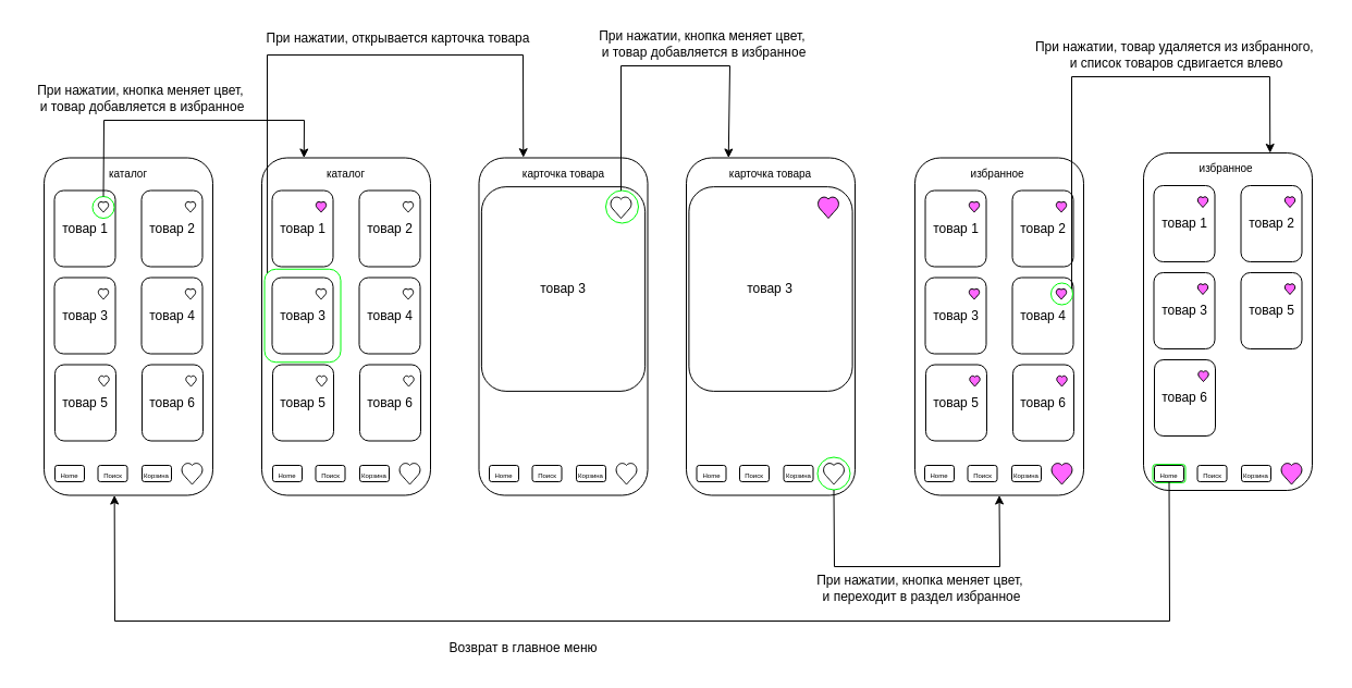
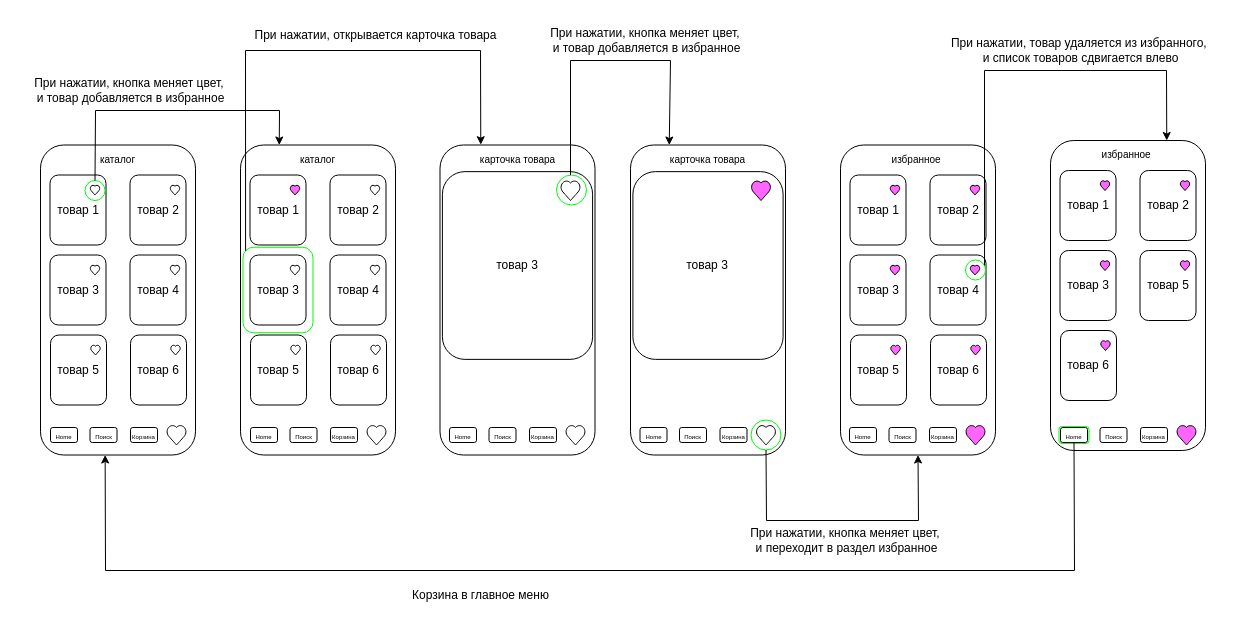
  <mxCell id="0" />
  <mxCell id="1" parent="0" />
  <mxCell id="2" value="&lt;font style=&quot;font-size: 10px;&quot;&gt;каталог&lt;/font&gt;" style="rounded=1;whiteSpace=wrap;html=1;verticalAlign=top;" parent="1" vertex="1"><mxGeometry x="40" y="144.5" width="155" height="310" as="geometry" /></mxCell>
  <mxCell id="3" value="товар 1" style="rounded=1;whiteSpace=wrap;html=1;" parent="1" vertex="1"><mxGeometry x="49.5" y="174.5" width="56" height="70" as="geometry" /></mxCell>
  <mxCell id="4" value="" style="ellipse;whiteSpace=wrap;html=1;aspect=fixed;strokeWidth=1;strokeColor=#00FA08;" parent="1" vertex="1"><mxGeometry x="84.5" y="180" width="20" height="20" as="geometry" /></mxCell>
  <mxCell id="5" value="&lt;span style=&quot;font-size: 10px;&quot;&gt;избранное&amp;nbsp;&lt;/span&gt;" style="rounded=1;whiteSpace=wrap;html=1;verticalAlign=top;" parent="1" vertex="1"><mxGeometry x="1050" y="140" width="155" height="310" as="geometry" /></mxCell>
  <mxCell id="6" value="" style="rounded=1;whiteSpace=wrap;html=1;strokeColor=#00FA08;" parent="1" vertex="1"><mxGeometry x="1058.5" y="426.13" width="30" height="16.75" as="geometry" /></mxCell>
  <mxCell id="7" value="&lt;span style=&quot;font-size: 10px;&quot;&gt;карточка товара&lt;/span&gt;" style="rounded=1;whiteSpace=wrap;html=1;verticalAlign=top;" parent="1" vertex="1"><mxGeometry x="630" y="144.5" width="155" height="310" as="geometry" /></mxCell>
  <mxCell id="8" value="" style="ellipse;whiteSpace=wrap;html=1;aspect=fixed;strokeWidth=1;strokeColor=#00FA08;" parent="1" vertex="1"><mxGeometry x="750.5" y="419.5" width="30" height="30" as="geometry" /></mxCell>
  <mxCell id="9" value="&lt;span style=&quot;font-size: 10px;&quot;&gt;карточка товара&lt;/span&gt;" style="rounded=1;whiteSpace=wrap;html=1;verticalAlign=top;" parent="1" vertex="1"><mxGeometry x="439.5" y="144.5" width="155" height="310" as="geometry" /></mxCell>
  <mxCell id="10" value="товар 3" style="rounded=1;whiteSpace=wrap;html=1;" parent="1" vertex="1"><mxGeometry x="441.9" y="171.13" width="150.2" height="187.75" as="geometry" /></mxCell>
  <mxCell id="11" value="" style="ellipse;whiteSpace=wrap;html=1;aspect=fixed;strokeWidth=1;strokeColor=#00FA08;" parent="1" vertex="1"><mxGeometry x="556" y="174.5" width="30" height="30" as="geometry" /></mxCell>
  <mxCell id="12" value="&lt;font style=&quot;font-size: 10px;&quot;&gt;каталог&lt;/font&gt;" style="rounded=1;whiteSpace=wrap;html=1;verticalAlign=top;" parent="1" vertex="1"><mxGeometry x="240" y="144.5" width="155" height="310" as="geometry" /></mxCell>
  <mxCell id="13" value="" style="rounded=1;whiteSpace=wrap;html=1;strokeColor=#00fa08;" parent="1" vertex="1"><mxGeometry x="242.5" y="246.75" width="70" height="85.5" as="geometry" /></mxCell>
  <mxCell id="14" value="&lt;span style=&quot;font-size: 10px;&quot;&gt;избранное&amp;nbsp;&lt;/span&gt;" style="rounded=1;whiteSpace=wrap;html=1;verticalAlign=top;" parent="1" vertex="1"><mxGeometry x="840" y="144.5" width="155" height="310" as="geometry" /></mxCell>
  <mxCell id="15" value="товар 4" style="rounded=1;whiteSpace=wrap;html=1;" parent="1" vertex="1"><mxGeometry x="929.5" y="254.5" width="56" height="70" as="geometry" /></mxCell>
  <mxCell id="16" value="" style="ellipse;whiteSpace=wrap;html=1;aspect=fixed;strokeWidth=1;strokeColor=#00FA08;" parent="1" vertex="1"><mxGeometry x="965" y="259.5" width="20" height="20" as="geometry" /></mxCell>
  <mxCell id="17" value="товар 4" style="rounded=1;whiteSpace=wrap;html=1;" parent="1" vertex="1"><mxGeometry x="129.5" y="254.5" width="56" height="70" as="geometry" /></mxCell>
  <mxCell id="18" value="" style="verticalLabelPosition=bottom;verticalAlign=top;html=1;shape=mxgraph.basic.heart" parent="1" vertex="1"><mxGeometry x="166" y="424.5" width="20" height="20" as="geometry" /></mxCell>
  <mxCell id="19" value="товар 5" style="rounded=1;whiteSpace=wrap;html=1;" parent="1" vertex="1"><mxGeometry x="50" y="334.5" width="56" height="70" as="geometry" /></mxCell>
  <mxCell id="20" value="товар 6" style="rounded=1;whiteSpace=wrap;html=1;" parent="1" vertex="1"><mxGeometry x="130" y="334.5" width="56" height="70" as="geometry" /></mxCell>
  <mxCell id="21" value="" style="verticalLabelPosition=bottom;verticalAlign=top;html=1;shape=mxgraph.basic.heart" parent="1" vertex="1"><mxGeometry x="170" y="344.5" width="10" height="10" as="geometry" /></mxCell>
  <mxCell id="22" value="" style="verticalLabelPosition=bottom;verticalAlign=top;html=1;shape=mxgraph.basic.heart" parent="1" vertex="1"><mxGeometry x="90" y="344.5" width="10" height="10" as="geometry" /></mxCell>
  <mxCell id="23" value="товар 3" style="rounded=1;whiteSpace=wrap;html=1;" parent="1" vertex="1"><mxGeometry x="49.5" y="254.5" width="56" height="70" as="geometry" /></mxCell>
  <mxCell id="24" value="" style="verticalLabelPosition=bottom;verticalAlign=top;html=1;shape=mxgraph.basic.heart" parent="1" vertex="1"><mxGeometry x="169.5" y="264.5" width="10" height="10" as="geometry" /></mxCell>
  <mxCell id="25" value="" style="verticalLabelPosition=bottom;verticalAlign=top;html=1;shape=mxgraph.basic.heart" parent="1" vertex="1"><mxGeometry x="89.5" y="264.5" width="10" height="10" as="geometry" /></mxCell>
  <mxCell id="26" value="товар 2" style="rounded=1;whiteSpace=wrap;html=1;" parent="1" vertex="1"><mxGeometry x="129.5" y="174.5" width="56" height="70" as="geometry" /></mxCell>
  <mxCell id="27" value="" style="verticalLabelPosition=bottom;verticalAlign=top;html=1;shape=mxgraph.basic.heart" parent="1" vertex="1"><mxGeometry x="169.5" y="184.5" width="10" height="10" as="geometry" /></mxCell>
  <mxCell id="28" value="" style="verticalLabelPosition=bottom;verticalAlign=top;html=1;shape=mxgraph.basic.heart" parent="1" vertex="1"><mxGeometry x="89.5" y="184.5" width="10" height="10" as="geometry" /></mxCell>
  <mxCell id="29" value="" style="verticalLabelPosition=bottom;verticalAlign=top;html=1;shape=mxgraph.basic.heart" parent="1" vertex="1"><mxGeometry x="560" y="180" width="20" height="20" as="geometry" /></mxCell>
  <mxCell id="30" value="товар 5" style="rounded=1;whiteSpace=wrap;html=1;" parent="1" vertex="1"><mxGeometry x="250" y="334.5" width="56" height="70" as="geometry" /></mxCell>
  <mxCell id="31" value="товар 6" style="rounded=1;whiteSpace=wrap;html=1;" parent="1" vertex="1"><mxGeometry x="330" y="334.5" width="56" height="70" as="geometry" /></mxCell>
  <mxCell id="32" value="" style="verticalLabelPosition=bottom;verticalAlign=top;html=1;shape=mxgraph.basic.heart" parent="1" vertex="1"><mxGeometry x="370" y="344.5" width="10" height="10" as="geometry" /></mxCell>
  <mxCell id="33" value="" style="verticalLabelPosition=bottom;verticalAlign=top;html=1;shape=mxgraph.basic.heart" parent="1" vertex="1"><mxGeometry x="290" y="344.5" width="10" height="10" as="geometry" /></mxCell>
  <mxCell id="34" value="товар 3" style="rounded=1;whiteSpace=wrap;html=1;" parent="1" vertex="1"><mxGeometry x="249.5" y="254.5" width="56" height="70" as="geometry" /></mxCell>
  <mxCell id="35" value="товар 4" style="rounded=1;whiteSpace=wrap;html=1;" parent="1" vertex="1"><mxGeometry x="329.5" y="254.5" width="56" height="70" as="geometry" /></mxCell>
  <mxCell id="36" value="" style="verticalLabelPosition=bottom;verticalAlign=top;html=1;shape=mxgraph.basic.heart;strokeColor=#000000;fillColor=#FFFFFF;" parent="1" vertex="1"><mxGeometry x="369.5" y="264.5" width="10" height="10" as="geometry" /></mxCell>
  <mxCell id="37" value="" style="verticalLabelPosition=bottom;verticalAlign=top;html=1;shape=mxgraph.basic.heart" parent="1" vertex="1"><mxGeometry x="289.5" y="264.5" width="10" height="10" as="geometry" /></mxCell>
  <mxCell id="38" value="товар 1" style="rounded=1;whiteSpace=wrap;html=1;" parent="1" vertex="1"><mxGeometry x="249.5" y="174.5" width="56" height="70" as="geometry" /></mxCell>
  <mxCell id="39" value="товар 2" style="rounded=1;whiteSpace=wrap;html=1;" parent="1" vertex="1"><mxGeometry x="329.5" y="174.5" width="56" height="70" as="geometry" /></mxCell>
  <mxCell id="40" value="" style="verticalLabelPosition=bottom;verticalAlign=top;html=1;shape=mxgraph.basic.heart" parent="1" vertex="1"><mxGeometry x="369.5" y="184.5" width="10" height="10" as="geometry" /></mxCell>
  <mxCell id="41" value="" style="verticalLabelPosition=bottom;verticalAlign=top;html=1;shape=mxgraph.basic.heart;fillColor=#FF66FF;" parent="1" vertex="1"><mxGeometry x="289.5" y="184.5" width="10" height="10" as="geometry" /></mxCell>
  <mxCell id="42" value="товар 5" style="rounded=1;whiteSpace=wrap;html=1;" parent="1" vertex="1"><mxGeometry x="850" y="334.5" width="56" height="70" as="geometry" /></mxCell>
  <mxCell id="43" value="товар 6" style="rounded=1;whiteSpace=wrap;html=1;" parent="1" vertex="1"><mxGeometry x="930" y="334.5" width="56" height="70" as="geometry" /></mxCell>
  <mxCell id="44" value="" style="verticalLabelPosition=bottom;verticalAlign=top;html=1;shape=mxgraph.basic.heart;fillColor=#FF66FF;" parent="1" vertex="1"><mxGeometry x="970" y="344.5" width="10" height="10" as="geometry" /></mxCell>
  <mxCell id="45" value="" style="verticalLabelPosition=bottom;verticalAlign=top;html=1;shape=mxgraph.basic.heart;fillColor=#FF66FF;" parent="1" vertex="1"><mxGeometry x="890" y="344.5" width="10" height="10" as="geometry" /></mxCell>
  <mxCell id="46" value="товар 3" style="rounded=1;whiteSpace=wrap;html=1;" parent="1" vertex="1"><mxGeometry x="849.5" y="254.5" width="56" height="70" as="geometry" /></mxCell>
  <mxCell id="47" value="" style="verticalLabelPosition=bottom;verticalAlign=top;html=1;shape=mxgraph.basic.heart;fillColor=#FF66FF;" parent="1" vertex="1"><mxGeometry x="969.5" y="264.5" width="10" height="10" as="geometry" /></mxCell>
  <mxCell id="48" value="" style="verticalLabelPosition=bottom;verticalAlign=top;html=1;shape=mxgraph.basic.heart;strokeColor=#000000;fillColor=#FF66FF;" parent="1" vertex="1"><mxGeometry x="889.5" y="264.5" width="10" height="10" as="geometry" /></mxCell>
  <mxCell id="49" value="товар 1" style="rounded=1;whiteSpace=wrap;html=1;" parent="1" vertex="1"><mxGeometry x="849.5" y="174.5" width="56" height="70" as="geometry" /></mxCell>
  <mxCell id="50" value="товар 2" style="rounded=1;whiteSpace=wrap;html=1;" parent="1" vertex="1"><mxGeometry x="929.5" y="174.5" width="56" height="70" as="geometry" /></mxCell>
  <mxCell id="51" value="" style="verticalLabelPosition=bottom;verticalAlign=top;html=1;shape=mxgraph.basic.heart;fillColor=#FF66FF;" parent="1" vertex="1"><mxGeometry x="969.5" y="184.5" width="10" height="10" as="geometry" /></mxCell>
  <mxCell id="52" value="" style="verticalLabelPosition=bottom;verticalAlign=top;html=1;shape=mxgraph.basic.heart;fillColor=#FF66FF;" parent="1" vertex="1"><mxGeometry x="889.5" y="184.5" width="10" height="10" as="geometry" /></mxCell>
  <mxCell id="53" value="товар 5" style="rounded=1;whiteSpace=wrap;html=1;" parent="1" vertex="1"><mxGeometry x="1139.5" y="250" width="56" height="70" as="geometry" /></mxCell>
  <mxCell id="54" value="товар 6" style="rounded=1;whiteSpace=wrap;html=1;" parent="1" vertex="1"><mxGeometry x="1060" y="330" width="56" height="70" as="geometry" /></mxCell>
  <mxCell id="55" value="" style="verticalLabelPosition=bottom;verticalAlign=top;html=1;shape=mxgraph.basic.heart;fillColor=#FF66FF;" parent="1" vertex="1"><mxGeometry x="1100" y="340" width="10" height="10" as="geometry" /></mxCell>
  <mxCell id="56" value="товар 3" style="rounded=1;whiteSpace=wrap;html=1;" parent="1" vertex="1"><mxGeometry x="1059.5" y="250" width="56" height="70" as="geometry" /></mxCell>
  <mxCell id="57" value="" style="verticalLabelPosition=bottom;verticalAlign=top;html=1;shape=mxgraph.basic.heart;fillColor=#FF66FF;" parent="1" vertex="1"><mxGeometry x="1179.5" y="260" width="10" height="10" as="geometry" /></mxCell>
  <mxCell id="58" value="" style="verticalLabelPosition=bottom;verticalAlign=top;html=1;shape=mxgraph.basic.heart;fillColor=#FF66FF;" parent="1" vertex="1"><mxGeometry x="1099.5" y="260" width="10" height="10" as="geometry" /></mxCell>
  <mxCell id="59" value="товар 1" style="rounded=1;whiteSpace=wrap;html=1;" parent="1" vertex="1"><mxGeometry x="1059.5" y="170" width="56" height="70" as="geometry" /></mxCell>
  <mxCell id="60" value="товар 2" style="rounded=1;whiteSpace=wrap;html=1;" parent="1" vertex="1"><mxGeometry x="1139.5" y="170" width="56" height="70" as="geometry" /></mxCell>
  <mxCell id="61" value="" style="verticalLabelPosition=bottom;verticalAlign=top;html=1;shape=mxgraph.basic.heart;fillColor=#FF66FF;" parent="1" vertex="1"><mxGeometry x="1179.5" y="180" width="10" height="10" as="geometry" /></mxCell>
  <mxCell id="62" value="" style="verticalLabelPosition=bottom;verticalAlign=top;html=1;shape=mxgraph.basic.heart;fillColor=#FF66FF;" parent="1" vertex="1"><mxGeometry x="1099.5" y="180" width="10" height="10" as="geometry" /></mxCell>
  <mxCell id="63" value="&lt;span style=&quot;font-size: 6px;&quot;&gt;Корзина&lt;/span&gt;" style="rounded=1;whiteSpace=wrap;html=1;verticalAlign=middle;" parent="1" vertex="1"><mxGeometry x="130" y="427" width="27" height="15" as="geometry" /></mxCell>
  <mxCell id="64" value="&lt;span style=&quot;font-size: 6px;&quot;&gt;Поиск&lt;/span&gt;" style="rounded=1;whiteSpace=wrap;html=1;verticalAlign=middle;" parent="1" vertex="1"><mxGeometry x="89.5" y="427" width="27" height="15" as="geometry" /></mxCell>
  <mxCell id="65" value="&lt;span style=&quot;font-size: 6px;&quot;&gt;Home&lt;/span&gt;" style="rounded=1;whiteSpace=wrap;html=1;verticalAlign=middle;" parent="1" vertex="1"><mxGeometry x="50" y="427" width="27" height="15" as="geometry" /></mxCell>
  <mxCell id="66" value="товар 3" style="rounded=1;whiteSpace=wrap;html=1;" parent="1" vertex="1"><mxGeometry x="632.4" y="171.13" width="150.2" height="187.75" as="geometry" /></mxCell>
  <mxCell id="67" value="" style="verticalLabelPosition=bottom;verticalAlign=top;html=1;shape=mxgraph.basic.heart;fillColor=#FF66FF;" parent="1" vertex="1"><mxGeometry x="750.5" y="180" width="20" height="20" as="geometry" /></mxCell>
  <mxCell id="68" value="" style="verticalLabelPosition=bottom;verticalAlign=top;html=1;shape=mxgraph.basic.heart" parent="1" vertex="1"><mxGeometry x="366" y="424.5" width="20" height="20" as="geometry" /></mxCell>
  <mxCell id="69" value="&lt;span style=&quot;font-size: 6px;&quot;&gt;Корзина&lt;/span&gt;" style="rounded=1;whiteSpace=wrap;html=1;verticalAlign=middle;" parent="1" vertex="1"><mxGeometry x="330" y="427" width="27" height="15" as="geometry" /></mxCell>
  <mxCell id="70" value="&lt;span style=&quot;font-size: 6px;&quot;&gt;Поиск&lt;/span&gt;" style="rounded=1;whiteSpace=wrap;html=1;verticalAlign=middle;" parent="1" vertex="1"><mxGeometry x="289.5" y="427" width="27" height="15" as="geometry" /></mxCell>
  <mxCell id="71" value="&lt;span style=&quot;font-size: 6px;&quot;&gt;Home&lt;/span&gt;" style="rounded=1;whiteSpace=wrap;html=1;verticalAlign=middle;" parent="1" vertex="1"><mxGeometry x="250" y="427" width="27" height="15" as="geometry" /></mxCell>
  <mxCell id="72" value="" style="verticalLabelPosition=bottom;verticalAlign=top;html=1;shape=mxgraph.basic.heart" parent="1" vertex="1"><mxGeometry x="565" y="424.5" width="20" height="20" as="geometry" /></mxCell>
  <mxCell id="73" value="&lt;span style=&quot;font-size: 6px;&quot;&gt;Корзина&lt;/span&gt;" style="rounded=1;whiteSpace=wrap;html=1;verticalAlign=middle;" parent="1" vertex="1"><mxGeometry x="529" y="427" width="27" height="15" as="geometry" /></mxCell>
  <mxCell id="74" value="&lt;span style=&quot;font-size: 6px;&quot;&gt;Поиск&lt;/span&gt;" style="rounded=1;whiteSpace=wrap;html=1;verticalAlign=middle;" parent="1" vertex="1"><mxGeometry x="488.5" y="427" width="27" height="15" as="geometry" /></mxCell>
  <mxCell id="75" value="&lt;span style=&quot;font-size: 6px;&quot;&gt;Home&lt;/span&gt;" style="rounded=1;whiteSpace=wrap;html=1;verticalAlign=middle;" parent="1" vertex="1"><mxGeometry x="449" y="427" width="27" height="15" as="geometry" /></mxCell>
  <mxCell id="76" value="" style="verticalLabelPosition=bottom;verticalAlign=top;html=1;shape=mxgraph.basic.heart" parent="1" vertex="1"><mxGeometry x="755.5" y="424.5" width="20" height="20" as="geometry" /></mxCell>
  <mxCell id="77" value="&lt;span style=&quot;font-size: 6px;&quot;&gt;Корзина&lt;/span&gt;" style="rounded=1;whiteSpace=wrap;html=1;verticalAlign=middle;" parent="1" vertex="1"><mxGeometry x="719.5" y="427" width="27" height="15" as="geometry" /></mxCell>
  <mxCell id="78" value="&lt;span style=&quot;font-size: 6px;&quot;&gt;Поиск&lt;/span&gt;" style="rounded=1;whiteSpace=wrap;html=1;verticalAlign=middle;" parent="1" vertex="1"><mxGeometry x="679" y="427" width="27" height="15" as="geometry" /></mxCell>
  <mxCell id="79" value="&lt;span style=&quot;font-size: 6px;&quot;&gt;Home&lt;/span&gt;" style="rounded=1;whiteSpace=wrap;html=1;verticalAlign=middle;" parent="1" vertex="1"><mxGeometry x="639.5" y="427" width="27" height="15" as="geometry" /></mxCell>
  <mxCell id="80" value="" style="verticalLabelPosition=bottom;verticalAlign=top;html=1;shape=mxgraph.basic.heart;fillColor=#FF66FF;" parent="1" vertex="1"><mxGeometry x="965" y="424.5" width="20" height="20" as="geometry" /></mxCell>
  <mxCell id="81" value="&lt;span style=&quot;font-size: 6px;&quot;&gt;Корзина&lt;/span&gt;" style="rounded=1;whiteSpace=wrap;html=1;verticalAlign=middle;" parent="1" vertex="1"><mxGeometry x="929" y="427" width="27" height="15" as="geometry" /></mxCell>
  <mxCell id="82" value="&lt;span style=&quot;font-size: 6px;&quot;&gt;Поиск&lt;/span&gt;" style="rounded=1;whiteSpace=wrap;html=1;verticalAlign=middle;" parent="1" vertex="1"><mxGeometry x="888.5" y="427" width="27" height="15" as="geometry" /></mxCell>
  <mxCell id="83" value="&lt;span style=&quot;font-size: 6px;&quot;&gt;Home&lt;/span&gt;" style="rounded=1;whiteSpace=wrap;html=1;verticalAlign=middle;" parent="1" vertex="1"><mxGeometry x="849" y="427" width="27" height="15" as="geometry" /></mxCell>
  <mxCell id="84" value="" style="verticalLabelPosition=bottom;verticalAlign=top;html=1;shape=mxgraph.basic.heart;fillColor=#FF66FF;" parent="1" vertex="1"><mxGeometry x="1176" y="424.5" width="20" height="20" as="geometry" /></mxCell>
  <mxCell id="85" value="&lt;span style=&quot;font-size: 6px;&quot;&gt;Корзина&lt;/span&gt;" style="rounded=1;whiteSpace=wrap;html=1;verticalAlign=middle;" parent="1" vertex="1"><mxGeometry x="1140" y="427" width="27" height="15" as="geometry" /></mxCell>
  <mxCell id="86" value="&lt;span style=&quot;font-size: 6px;&quot;&gt;Поиск&lt;/span&gt;" style="rounded=1;whiteSpace=wrap;html=1;verticalAlign=middle;" parent="1" vertex="1"><mxGeometry x="1099.5" y="427" width="27" height="15" as="geometry" /></mxCell>
  <mxCell id="87" value="&lt;span style=&quot;font-size: 6px;&quot;&gt;Home&lt;/span&gt;" style="rounded=1;whiteSpace=wrap;html=1;verticalAlign=middle;" parent="1" vertex="1"><mxGeometry x="1060" y="427" width="27" height="15" as="geometry" /></mxCell>
  <mxCell id="88" value="" style="endArrow=classic;html=1;rounded=0;exitX=0.037;exitY=0.042;exitDx=0;exitDy=0;exitPerimeter=0;entryX=0.263;entryY=-0.001;entryDx=0;entryDy=0;entryPerimeter=0;" parent="1" source="13" target="9" edge="1"><mxGeometry width="50" height="50" relative="1" as="geometry"><mxPoint x="249" y="250" as="sourcePoint" /><mxPoint x="570" y="50" as="targetPoint" /><Array as="points"><mxPoint x="245" y="50" /><mxPoint x="480" y="50" /></Array></mxGeometry></mxCell>
  <mxCell id="89" value="" style="endArrow=classic;html=1;rounded=0;exitX=0.467;exitY=0.003;exitDx=0;exitDy=0;exitPerimeter=0;entryX=0.25;entryY=0;entryDx=0;entryDy=0;" parent="1" source="11" target="7" edge="1"><mxGeometry width="50" height="50" relative="1" as="geometry"><mxPoint x="570" y="174.5" as="sourcePoint" /><mxPoint x="570" y="50" as="targetPoint" /><Array as="points"><mxPoint x="570" y="60" /><mxPoint x="670" y="60" /></Array></mxGeometry></mxCell>
  <mxCell id="90" value="" style="endArrow=classic;html=1;rounded=0;exitX=0.5;exitY=1;exitDx=0;exitDy=0;entryX=0.5;entryY=1;entryDx=0;entryDy=0;" parent="1" source="8" target="14" edge="1"><mxGeometry width="50" height="50" relative="1" as="geometry"><mxPoint x="755.5" y="570" as="sourcePoint" /><mxPoint x="930" y="520" as="targetPoint" /><Array as="points"><mxPoint x="766" y="520" /><mxPoint x="918" y="520" /></Array></mxGeometry></mxCell>
- <mxCell id="91" value="&lt;font style=&quot;font-size: 12px;&quot;&gt;Возврат в главное меню&lt;/font&gt;" style="text;html=1;align=center;verticalAlign=middle;resizable=0;points=[];autosize=1;strokeColor=none;fillColor=none;" parent="1" vertex="1"><mxGeometry x="400" y="580" width="160" height="30" as="geometry" /></mxCell>
+ <mxCell id="91" value="&lt;font style=&quot;font-size: 12px;&quot;&gt;Корзина в главное меню&lt;/font&gt;" style="text;html=1;align=center;verticalAlign=middle;resizable=0;points=[];autosize=1;strokeColor=none;fillColor=none;" parent="1" vertex="1"><mxGeometry x="400" y="580" width="160" height="30" as="geometry" /></mxCell>
  <mxCell id="92" value="" style="endArrow=classic;html=1;rounded=0;exitX=0.5;exitY=0;exitDx=0;exitDy=0;entryX=0.25;entryY=0;entryDx=0;entryDy=0;" parent="1" source="4" target="12" edge="1"><mxGeometry width="50" height="50" relative="1" as="geometry"><mxPoint x="79.5" y="110" as="sourcePoint" /><mxPoint x="129.5" y="60" as="targetPoint" /><Array as="points"><mxPoint x="95" y="110" /><mxPoint x="279" y="110" /></Array></mxGeometry></mxCell>
  <mxCell id="93" value="&lt;div&gt;При нажатии, кнопка меняет цвет,&amp;nbsp;&lt;/div&gt;&lt;div&gt;и товар добавляется в избранное&lt;/div&gt;" style="text;html=1;align=center;verticalAlign=middle;resizable=0;points=[];autosize=1;strokeColor=none;fillColor=none;" parent="1" vertex="1"><mxGeometry x="20" y="70" width="220" height="40" as="geometry" /></mxCell>
- <mxCell id="94" value="При нажатии, открывается карточка товара" style="text;html=1;align=center;verticalAlign=middle;resizable=0;points=[];autosize=1;strokeColor=none;fillColor=none;" parent="1" vertex="1"><mxGeometry x="230" y="20" width="270" height="30" as="geometry" /></mxCell>
+ <mxCell id="94" value="При нажатии, открывается карточка товара" style="text;html=1;align=center;verticalAlign=middle;resizable=0;points=[];autosize=1;strokeColor=none;fillColor=none;" parent="1" vertex="1"><mxGeometry x="240" y="20" width="270" height="30" as="geometry" /></mxCell>
  <mxCell id="95" value="&lt;div&gt;При нажатии, кнопка меняет цвет,&amp;nbsp;&lt;/div&gt;&lt;div&gt;и товар добавляется в избранное&lt;/div&gt;" style="text;html=1;align=center;verticalAlign=middle;resizable=0;points=[];autosize=1;strokeColor=none;fillColor=none;" parent="1" vertex="1"><mxGeometry x="535.5" y="20" width="220" height="40" as="geometry" /></mxCell>
  <mxCell id="96" value="&lt;div&gt;При нажатии, кнопка меняет цвет,&amp;nbsp;&lt;/div&gt;&lt;div&gt;и переходит в раздел избранное&lt;/div&gt;" style="text;html=1;align=center;verticalAlign=middle;resizable=0;points=[];autosize=1;strokeColor=none;fillColor=none;" parent="1" vertex="1"><mxGeometry x="736" y="520" width="220" height="40" as="geometry" /></mxCell>
  <mxCell id="97" value="" style="endArrow=classic;html=1;rounded=0;exitX=0.952;exitY=0.267;exitDx=0;exitDy=0;exitPerimeter=0;entryX=0.75;entryY=0;entryDx=0;entryDy=0;" parent="1" source="16" target="5" edge="1"><mxGeometry width="50" height="50" relative="1" as="geometry"><mxPoint x="985" y="264.5" as="sourcePoint" /><mxPoint x="1160" y="70" as="targetPoint" /><Array as="points"><mxPoint x="984" y="70" /><mxPoint x="1166" y="70" /></Array></mxGeometry></mxCell>
  <mxCell id="98" value="&lt;div&gt;При нажатии, товар удаляется из избранного,&amp;nbsp;&lt;/div&gt;&lt;div&gt;и список товаров сдвигается влево&lt;/div&gt;" style="text;html=1;align=center;verticalAlign=middle;resizable=0;points=[];autosize=1;strokeColor=none;fillColor=none;" parent="1" vertex="1"><mxGeometry x="940" y="30" width="280" height="40" as="geometry" /></mxCell>
  <mxCell id="99" value="" style="endArrow=classic;html=1;rounded=0;exitX=0.5;exitY=1;exitDx=0;exitDy=0;entryX=0.417;entryY=1;entryDx=0;entryDy=0;entryPerimeter=0;" parent="1" source="87" target="2" edge="1"><mxGeometry width="50" height="50" relative="1" as="geometry"><mxPoint x="1058.5" y="565" as="sourcePoint" /><mxPoint x="100" y="460" as="targetPoint" /><Array as="points"><mxPoint x="1074" y="570" /><mxPoint x="105" y="570" /></Array></mxGeometry></mxCell>
